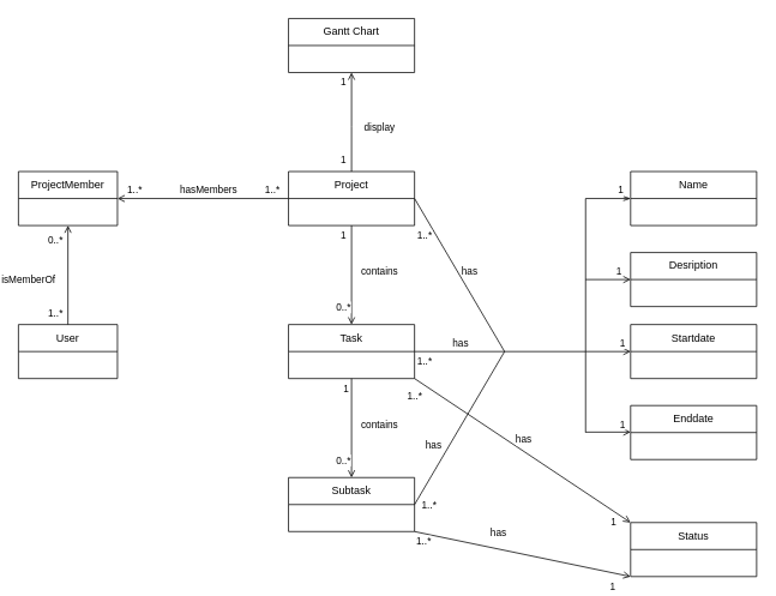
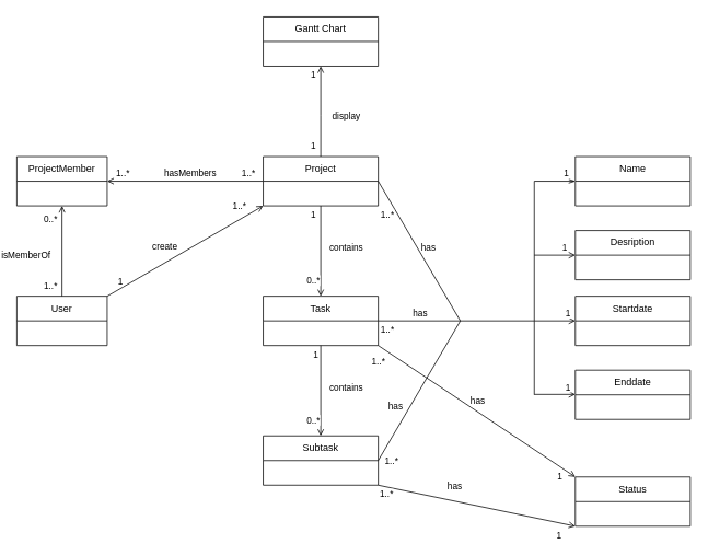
  <mxCell id="0" />
  <mxCell id="1" parent="0" />
  <mxCell id="2" value="User" style="swimlane;fontStyle=0;childLayout=stackLayout;horizontal=1;startSize=30;horizontalStack=0;resizeParent=1;resizeParentMax=0;resizeLast=0;collapsible=1;marginBottom=0;whiteSpace=wrap;html=1;" vertex="1" parent="1"><mxGeometry x="20" y="360" width="110" height="60" as="geometry" /></mxCell>
  <mxCell id="3" value="Project" style="swimlane;fontStyle=0;childLayout=stackLayout;horizontal=1;startSize=30;horizontalStack=0;resizeParent=1;resizeParentMax=0;resizeLast=0;collapsible=1;marginBottom=0;whiteSpace=wrap;html=1;" vertex="1" parent="1"><mxGeometry x="320" y="190" width="140" height="60" as="geometry" /></mxCell>
  <mxCell id="4" value="Task" style="swimlane;fontStyle=0;childLayout=stackLayout;horizontal=1;startSize=30;horizontalStack=0;resizeParent=1;resizeParentMax=0;resizeLast=0;collapsible=1;marginBottom=0;whiteSpace=wrap;html=1;" vertex="1" parent="1"><mxGeometry x="320" y="360" width="140" height="60" as="geometry" /></mxCell>
  <mxCell id="5" value="Subtask" style="swimlane;fontStyle=0;childLayout=stackLayout;horizontal=1;startSize=30;horizontalStack=0;resizeParent=1;resizeParentMax=0;resizeLast=0;collapsible=1;marginBottom=0;whiteSpace=wrap;html=1;" vertex="1" parent="1"><mxGeometry x="320" y="530" width="140" height="60" as="geometry" /></mxCell>
+ <mxCell id="6" value="" style="endArrow=open;html=1;rounded=0;exitX=1;exitY=0;exitDx=0;exitDy=0;endFill=0;entryX=0;entryY=1;entryDx=0;entryDy=0;" edge="1" parent="1" source="2" target="3"><mxGeometry width="50" height="50" relative="1" as="geometry"><mxPoint x="360" y="310" as="sourcePoint" /><mxPoint x="280" y="170" as="targetPoint" /></mxGeometry></mxCell>
+ <mxCell id="7" value="1" style="edgeLabel;html=1;align=center;verticalAlign=middle;resizable=0;points=[];" vertex="1" connectable="0" parent="6"><mxGeometry x="-0.839" y="1" relative="1" as="geometry"><mxPoint y="-9" as="offset" /></mxGeometry></mxCell>
+ <mxCell id="8" value="1..*" style="edgeLabel;html=1;align=center;verticalAlign=middle;resizable=0;points=[];" vertex="1" connectable="0" parent="6"><mxGeometry x="0.802" relative="1" as="geometry"><mxPoint x="-11" y="-11" as="offset" /></mxGeometry></mxCell>
+ <mxCell id="9" value="create" style="edgeLabel;html=1;align=center;verticalAlign=middle;resizable=0;points=[];" vertex="1" connectable="0" parent="6"><mxGeometry x="-0.205" y="1" relative="1" as="geometry"><mxPoint x="-5" y="-16" as="offset" /></mxGeometry></mxCell>
  <mxCell id="10" value="" style="endArrow=open;html=1;rounded=0;endFill=0;entryX=0.5;entryY=0;entryDx=0;entryDy=0;" edge="1" parent="1" source="3" target="4"><mxGeometry width="50" height="50" relative="1" as="geometry"><mxPoint x="420" y="169.58" as="sourcePoint" /><mxPoint x="550" y="169.58" as="targetPoint" /></mxGeometry></mxCell>
  <mxCell id="11" value="1" style="edgeLabel;html=1;align=center;verticalAlign=middle;resizable=0;points=[];" vertex="1" connectable="0" parent="10"><mxGeometry x="-0.839" y="1" relative="1" as="geometry"><mxPoint x="-11" y="1" as="offset" /></mxGeometry></mxCell>
  <mxCell id="12" value="0..*" style="edgeLabel;html=1;align=center;verticalAlign=middle;resizable=0;points=[];" vertex="1" connectable="0" parent="10"><mxGeometry x="0.802" relative="1" as="geometry"><mxPoint x="-10" y="-9" as="offset" /></mxGeometry></mxCell>
  <mxCell id="13" value="contains " style="edgeLabel;html=1;align=center;verticalAlign=middle;resizable=0;points=[];" vertex="1" connectable="0" parent="10"><mxGeometry x="-0.228" y="-2" relative="1" as="geometry"><mxPoint x="32" y="8" as="offset" /></mxGeometry></mxCell>
  <mxCell id="14" value="" style="endArrow=open;html=1;rounded=0;endFill=0;entryX=0.5;entryY=0;entryDx=0;entryDy=0;exitX=0.5;exitY=1;exitDx=0;exitDy=0;" edge="1" parent="1" source="4" target="5"><mxGeometry width="50" height="50" relative="1" as="geometry"><mxPoint x="400" y="310" as="sourcePoint" /><mxPoint x="400" y="400" as="targetPoint" /></mxGeometry></mxCell>
  <mxCell id="15" value="1" style="edgeLabel;html=1;align=center;verticalAlign=middle;resizable=0;points=[];" vertex="1" connectable="0" parent="14"><mxGeometry x="-0.839" y="1" relative="1" as="geometry"><mxPoint x="-8" y="1" as="offset" /></mxGeometry></mxCell>
  <mxCell id="16" value="0..*" style="edgeLabel;html=1;align=center;verticalAlign=middle;resizable=0;points=[];" vertex="1" connectable="0" parent="14"><mxGeometry x="0.802" relative="1" as="geometry"><mxPoint x="-10" y="-9" as="offset" /></mxGeometry></mxCell>
  <mxCell id="17" value="contains " style="edgeLabel;html=1;align=center;verticalAlign=middle;resizable=0;points=[];" vertex="1" connectable="0" parent="14"><mxGeometry x="-0.228" y="-2" relative="1" as="geometry"><mxPoint x="32" y="8" as="offset" /></mxGeometry></mxCell>
  <mxCell id="18" value="Gantt Chart" style="swimlane;fontStyle=0;childLayout=stackLayout;horizontal=1;startSize=30;horizontalStack=0;resizeParent=1;resizeParentMax=0;resizeLast=0;collapsible=1;marginBottom=0;whiteSpace=wrap;html=1;" vertex="1" parent="1"><mxGeometry x="320" y="20" width="140" height="60" as="geometry" /></mxCell>
  <mxCell id="19" value="" style="endArrow=open;html=1;rounded=0;entryX=0.5;entryY=1;entryDx=0;entryDy=0;exitX=0.5;exitY=0;exitDx=0;exitDy=0;endFill=0;" edge="1" parent="1" source="3" target="18"><mxGeometry width="50" height="50" relative="1" as="geometry"><mxPoint x="300" y="330" as="sourcePoint" /><mxPoint x="350" y="280" as="targetPoint" /><Array as="points"><mxPoint x="390" y="140" /></Array></mxGeometry></mxCell>
  <mxCell id="20" value="1" style="edgeLabel;html=1;align=center;verticalAlign=middle;resizable=0;points=[];" vertex="1" connectable="0" parent="19"><mxGeometry x="-0.732" y="-1" relative="1" as="geometry"><mxPoint x="-11" y="1" as="offset" /></mxGeometry></mxCell>
  <mxCell id="21" value="display" style="edgeLabel;html=1;align=center;verticalAlign=middle;resizable=0;points=[];" vertex="1" connectable="0" parent="19"><mxGeometry x="0.075" y="-1" relative="1" as="geometry"><mxPoint x="29" y="9" as="offset" /></mxGeometry></mxCell>
  <mxCell id="22" value="1" style="edgeLabel;html=1;align=center;verticalAlign=middle;resizable=0;points=[];" vertex="1" connectable="0" parent="19"><mxGeometry x="0.782" y="1" relative="1" as="geometry"><mxPoint x="-9" y="-2" as="offset" /></mxGeometry></mxCell>
  <mxCell id="23" value="ProjectMember" style="swimlane;fontStyle=0;childLayout=stackLayout;horizontal=1;startSize=30;horizontalStack=0;resizeParent=1;resizeParentMax=0;resizeLast=0;collapsible=1;marginBottom=0;whiteSpace=wrap;html=1;" vertex="1" parent="1"><mxGeometry x="20" y="190" width="110" height="60" as="geometry" /></mxCell>
  <mxCell id="24" value="" style="endArrow=none;html=1;rounded=0;entryX=0;entryY=0.5;entryDx=0;entryDy=0;exitX=1;exitY=0.5;exitDx=0;exitDy=0;startArrow=open;startFill=0;endFill=0;" edge="1" parent="1" source="23" target="3"><mxGeometry width="50" height="50" relative="1" as="geometry"><mxPoint x="230" y="300" as="sourcePoint" /><mxPoint x="280" y="250" as="targetPoint" /></mxGeometry></mxCell>
  <mxCell id="25" value="1..*" style="edgeLabel;html=1;align=center;verticalAlign=middle;resizable=0;points=[];" vertex="1" connectable="0" parent="24"><mxGeometry x="0.774" y="-1" relative="1" as="geometry"><mxPoint x="2" y="-11" as="offset" /></mxGeometry></mxCell>
  <mxCell id="26" value="hasMembers" style="edgeLabel;html=1;align=center;verticalAlign=middle;resizable=0;points=[];" vertex="1" connectable="0" parent="24"><mxGeometry x="0.192" relative="1" as="geometry"><mxPoint x="-13" y="-10" as="offset" /></mxGeometry></mxCell>
  <mxCell id="27" value="1..*" style="edgeLabel;html=1;align=center;verticalAlign=middle;resizable=0;points=[];" vertex="1" connectable="0" parent="24"><mxGeometry x="-0.811" y="-3" relative="1" as="geometry"><mxPoint y="-13" as="offset" /></mxGeometry></mxCell>
  <mxCell id="28" value="" style="endArrow=open;html=1;rounded=0;entryX=0.5;entryY=1;entryDx=0;entryDy=0;exitX=0.5;exitY=0;exitDx=0;exitDy=0;endFill=0;" edge="1" parent="1" source="2" target="23"><mxGeometry width="50" height="50" relative="1" as="geometry"><mxPoint x="230" y="300" as="sourcePoint" /><mxPoint x="280" y="250" as="targetPoint" /></mxGeometry></mxCell>
  <mxCell id="29" value="1..*" style="edgeLabel;html=1;align=center;verticalAlign=middle;resizable=0;points=[];" vertex="1" connectable="0" parent="28"><mxGeometry x="-0.764" relative="1" as="geometry"><mxPoint x="-15" as="offset" /></mxGeometry></mxCell>
  <mxCell id="30" value="0..*" style="edgeLabel;html=1;align=center;verticalAlign=middle;resizable=0;points=[];" vertex="1" connectable="0" parent="28"><mxGeometry x="0.712" y="1" relative="1" as="geometry"><mxPoint x="-14" as="offset" /></mxGeometry></mxCell>
  <mxCell id="31" value="isMemberOf" style="edgeLabel;html=1;align=center;verticalAlign=middle;resizable=0;points=[];" vertex="1" connectable="0" parent="28"><mxGeometry x="-0.25" y="1" relative="1" as="geometry"><mxPoint x="-44" y="-9" as="offset" /></mxGeometry></mxCell>
  <mxCell id="32" value="Name" style="swimlane;fontStyle=0;childLayout=stackLayout;horizontal=1;startSize=30;horizontalStack=0;resizeParent=1;resizeParentMax=0;resizeLast=0;collapsible=1;marginBottom=0;whiteSpace=wrap;html=1;" vertex="1" parent="1"><mxGeometry x="700" y="190" width="140" height="60" as="geometry" /></mxCell>
  <mxCell id="33" value="Startdate" style="swimlane;fontStyle=0;childLayout=stackLayout;horizontal=1;startSize=30;horizontalStack=0;resizeParent=1;resizeParentMax=0;resizeLast=0;collapsible=1;marginBottom=0;whiteSpace=wrap;html=1;" vertex="1" parent="1"><mxGeometry x="700" y="360" width="140" height="60" as="geometry" /></mxCell>
  <mxCell id="34" value="Status" style="swimlane;fontStyle=0;childLayout=stackLayout;horizontal=1;startSize=30;horizontalStack=0;resizeParent=1;resizeParentMax=0;resizeLast=0;collapsible=1;marginBottom=0;whiteSpace=wrap;html=1;" vertex="1" parent="1"><mxGeometry x="700" y="580" width="140" height="60" as="geometry" /></mxCell>
  <mxCell id="35" value="Enddate" style="swimlane;fontStyle=0;childLayout=stackLayout;horizontal=1;startSize=30;horizontalStack=0;resizeParent=1;resizeParentMax=0;resizeLast=0;collapsible=1;marginBottom=0;whiteSpace=wrap;html=1;" vertex="1" parent="1"><mxGeometry x="700" y="450" width="140" height="60" as="geometry" /></mxCell>
  <mxCell id="36" value="Desription" style="swimlane;fontStyle=0;childLayout=stackLayout;horizontal=1;startSize=30;horizontalStack=0;resizeParent=1;resizeParentMax=0;resizeLast=0;collapsible=1;marginBottom=0;whiteSpace=wrap;html=1;" vertex="1" parent="1"><mxGeometry x="700" y="280" width="140" height="60" as="geometry" /></mxCell>
  <mxCell id="37" value="" style="endArrow=none;html=1;rounded=0;endFill=0;" edge="1" parent="1"><mxGeometry width="50" height="50" relative="1" as="geometry"><mxPoint x="560" y="390" as="sourcePoint" /><mxPoint x="650" y="390" as="targetPoint" /></mxGeometry></mxCell>
  <mxCell id="38" value="" style="endArrow=none;html=1;rounded=0;exitX=1;exitY=0.5;exitDx=0;exitDy=0;endFill=0;" edge="1" parent="1" source="3"><mxGeometry width="50" height="50" relative="1" as="geometry"><mxPoint x="500" y="360" as="sourcePoint" /><mxPoint x="560" y="390" as="targetPoint" /></mxGeometry></mxCell>
  <mxCell id="39" value="has" style="edgeLabel;html=1;align=center;verticalAlign=middle;resizable=0;points=[];" vertex="1" connectable="0" parent="38"><mxGeometry x="0.165" y="2" relative="1" as="geometry"><mxPoint y="-18" as="offset" /></mxGeometry></mxCell>
  <mxCell id="40" value="1..*" style="edgeLabel;html=1;align=center;verticalAlign=middle;resizable=0;points=[];" vertex="1" connectable="0" parent="38"><mxGeometry x="-0.677" y="1" relative="1" as="geometry"><mxPoint x="-7" y="13" as="offset" /></mxGeometry></mxCell>
  <mxCell id="41" value="" style="endArrow=none;html=1;rounded=0;exitX=1;exitY=0.5;exitDx=0;exitDy=0;" edge="1" parent="1" source="4"><mxGeometry width="50" height="50" relative="1" as="geometry"><mxPoint x="500" y="360" as="sourcePoint" /><mxPoint x="560" y="390" as="targetPoint" /></mxGeometry></mxCell>
  <mxCell id="42" value="1..*" style="edgeLabel;html=1;align=center;verticalAlign=middle;resizable=0;points=[];" vertex="1" connectable="0" parent="41"><mxGeometry x="-0.62" y="2" relative="1" as="geometry"><mxPoint x="-9" y="12" as="offset" /></mxGeometry></mxCell>
  <mxCell id="43" value="has" style="edgeLabel;html=1;align=center;verticalAlign=middle;resizable=0;points=[];" vertex="1" connectable="0" parent="41"><mxGeometry x="-0.28" y="1" relative="1" as="geometry"><mxPoint x="14" y="-9" as="offset" /></mxGeometry></mxCell>
  <mxCell id="44" value="" style="endArrow=none;html=1;rounded=0;exitX=1;exitY=0.5;exitDx=0;exitDy=0;" edge="1" parent="1" source="5"><mxGeometry width="50" height="50" relative="1" as="geometry"><mxPoint x="500" y="360" as="sourcePoint" /><mxPoint x="560" y="390" as="targetPoint" /></mxGeometry></mxCell>
  <mxCell id="45" value="1..*" style="edgeLabel;html=1;align=center;verticalAlign=middle;resizable=0;points=[];" vertex="1" connectable="0" parent="44"><mxGeometry x="-0.713" y="-1" relative="1" as="geometry"><mxPoint y="24" as="offset" /></mxGeometry></mxCell>
  <mxCell id="46" value="has" style="edgeLabel;html=1;align=center;verticalAlign=middle;resizable=0;points=[];" vertex="1" connectable="0" parent="44"><mxGeometry x="-0.209" y="-1" relative="1" as="geometry"><mxPoint x="-20" as="offset" /></mxGeometry></mxCell>
  <mxCell id="47" value="" style="endArrow=none;html=1;rounded=0;" edge="1" parent="1"><mxGeometry width="50" height="50" relative="1" as="geometry"><mxPoint x="650" y="390" as="sourcePoint" /><mxPoint x="650" y="220" as="targetPoint" /></mxGeometry></mxCell>
  <mxCell id="48" value="" style="endArrow=none;html=1;rounded=0;" edge="1" parent="1"><mxGeometry width="50" height="50" relative="1" as="geometry"><mxPoint x="650" y="480" as="sourcePoint" /><mxPoint x="650" y="390" as="targetPoint" /></mxGeometry></mxCell>
  <mxCell id="49" value="" style="endArrow=openThin;html=1;rounded=0;entryX=0;entryY=0.5;entryDx=0;entryDy=0;endFill=0;" edge="1" parent="1" target="32"><mxGeometry width="50" height="50" relative="1" as="geometry"><mxPoint x="650" y="220" as="sourcePoint" /><mxPoint x="530" y="370" as="targetPoint" /></mxGeometry></mxCell>
  <mxCell id="50" value="1" style="edgeLabel;html=1;align=center;verticalAlign=middle;resizable=0;points=[];" vertex="1" connectable="0" parent="49"><mxGeometry x="0.52" relative="1" as="geometry"><mxPoint y="-10" as="offset" /></mxGeometry></mxCell>
  <mxCell id="51" value="" style="endArrow=open;html=1;rounded=0;entryX=0;entryY=0.5;entryDx=0;entryDy=0;endFill=0;" edge="1" parent="1" target="36"><mxGeometry width="50" height="50" relative="1" as="geometry"><mxPoint x="650" y="310" as="sourcePoint" /><mxPoint x="530" y="370" as="targetPoint" /></mxGeometry></mxCell>
  <mxCell id="52" value="1" style="edgeLabel;html=1;align=center;verticalAlign=middle;resizable=0;points=[];" vertex="1" connectable="0" parent="51"><mxGeometry x="0.44" y="2" relative="1" as="geometry"><mxPoint y="-8" as="offset" /></mxGeometry></mxCell>
  <mxCell id="53" value="" style="endArrow=open;html=1;rounded=0;entryX=0;entryY=0.5;entryDx=0;entryDy=0;endFill=0;" edge="1" parent="1" target="33"><mxGeometry width="50" height="50" relative="1" as="geometry"><mxPoint x="650" y="390" as="sourcePoint" /><mxPoint x="710" y="320" as="targetPoint" /><Array as="points" /></mxGeometry></mxCell>
  <mxCell id="54" value="1" style="edgeLabel;html=1;align=center;verticalAlign=middle;resizable=0;points=[];" vertex="1" connectable="0" parent="53"><mxGeometry x="0.48" y="2" relative="1" as="geometry"><mxPoint x="3" y="-8" as="offset" /></mxGeometry></mxCell>
  <mxCell id="55" value="" style="endArrow=open;html=1;rounded=0;entryX=0;entryY=0.5;entryDx=0;entryDy=0;endFill=0;" edge="1" parent="1"><mxGeometry width="50" height="50" relative="1" as="geometry"><mxPoint x="650" y="479.5" as="sourcePoint" /><mxPoint x="700" y="479.5" as="targetPoint" /></mxGeometry></mxCell>
  <mxCell id="56" value="1" style="edgeLabel;html=1;align=center;verticalAlign=middle;resizable=0;points=[];" vertex="1" connectable="0" parent="55"><mxGeometry x="0.4" y="1" relative="1" as="geometry"><mxPoint x="5" y="-8" as="offset" /></mxGeometry></mxCell>
  <mxCell id="57" value="" style="endArrow=open;html=1;rounded=0;exitX=1;exitY=1;exitDx=0;exitDy=0;entryX=0;entryY=0;entryDx=0;entryDy=0;endFill=0;" edge="1" parent="1" source="4" target="34"><mxGeometry width="50" height="50" relative="1" as="geometry"><mxPoint x="480" y="420" as="sourcePoint" /><mxPoint x="530" y="370" as="targetPoint" /></mxGeometry></mxCell>
  <mxCell id="58" value="has" style="edgeLabel;html=1;align=center;verticalAlign=middle;resizable=0;points=[];" vertex="1" connectable="0" parent="57"><mxGeometry x="-0.121" y="3" relative="1" as="geometry"><mxPoint x="13" as="offset" /></mxGeometry></mxCell>
  <mxCell id="59" value="1..*" style="edgeLabel;html=1;align=center;verticalAlign=middle;resizable=0;points=[];" vertex="1" connectable="0" parent="57"><mxGeometry x="-0.9" relative="1" as="geometry"><mxPoint x="-12" y="12" as="offset" /></mxGeometry></mxCell>
  <mxCell id="60" value="1" style="edgeLabel;html=1;align=center;verticalAlign=middle;resizable=0;points=[];" vertex="1" connectable="0" parent="57"><mxGeometry x="0.885" relative="1" as="geometry"><mxPoint x="-6" y="9" as="offset" /></mxGeometry></mxCell>
  <mxCell id="61" value="" style="endArrow=open;html=1;rounded=0;exitX=1;exitY=1;exitDx=0;exitDy=0;entryX=0;entryY=1;entryDx=0;entryDy=0;endFill=0;" edge="1" parent="1" source="5" target="34"><mxGeometry width="50" height="50" relative="1" as="geometry"><mxPoint x="480" y="420" as="sourcePoint" /><mxPoint x="530" y="370" as="targetPoint" /></mxGeometry></mxCell>
  <mxCell id="62" value="has" style="edgeLabel;html=1;align=center;verticalAlign=middle;resizable=0;points=[];" vertex="1" connectable="0" parent="61"><mxGeometry x="-0.237" y="2" relative="1" as="geometry"><mxPoint y="-17" as="offset" /></mxGeometry></mxCell>
  <mxCell id="63" value="1..*" style="edgeLabel;html=1;align=center;verticalAlign=middle;resizable=0;points=[];" vertex="1" connectable="0" parent="61"><mxGeometry x="-0.755" y="-2" relative="1" as="geometry"><mxPoint x="-19" y="2" as="offset" /></mxGeometry></mxCell>
  <mxCell id="64" value="1" style="edgeLabel;html=1;align=center;verticalAlign=middle;resizable=0;points=[];" vertex="1" connectable="0" parent="61"><mxGeometry x="0.803" y="-2" relative="1" as="geometry"><mxPoint x="4" y="13" as="offset" /></mxGeometry></mxCell>
